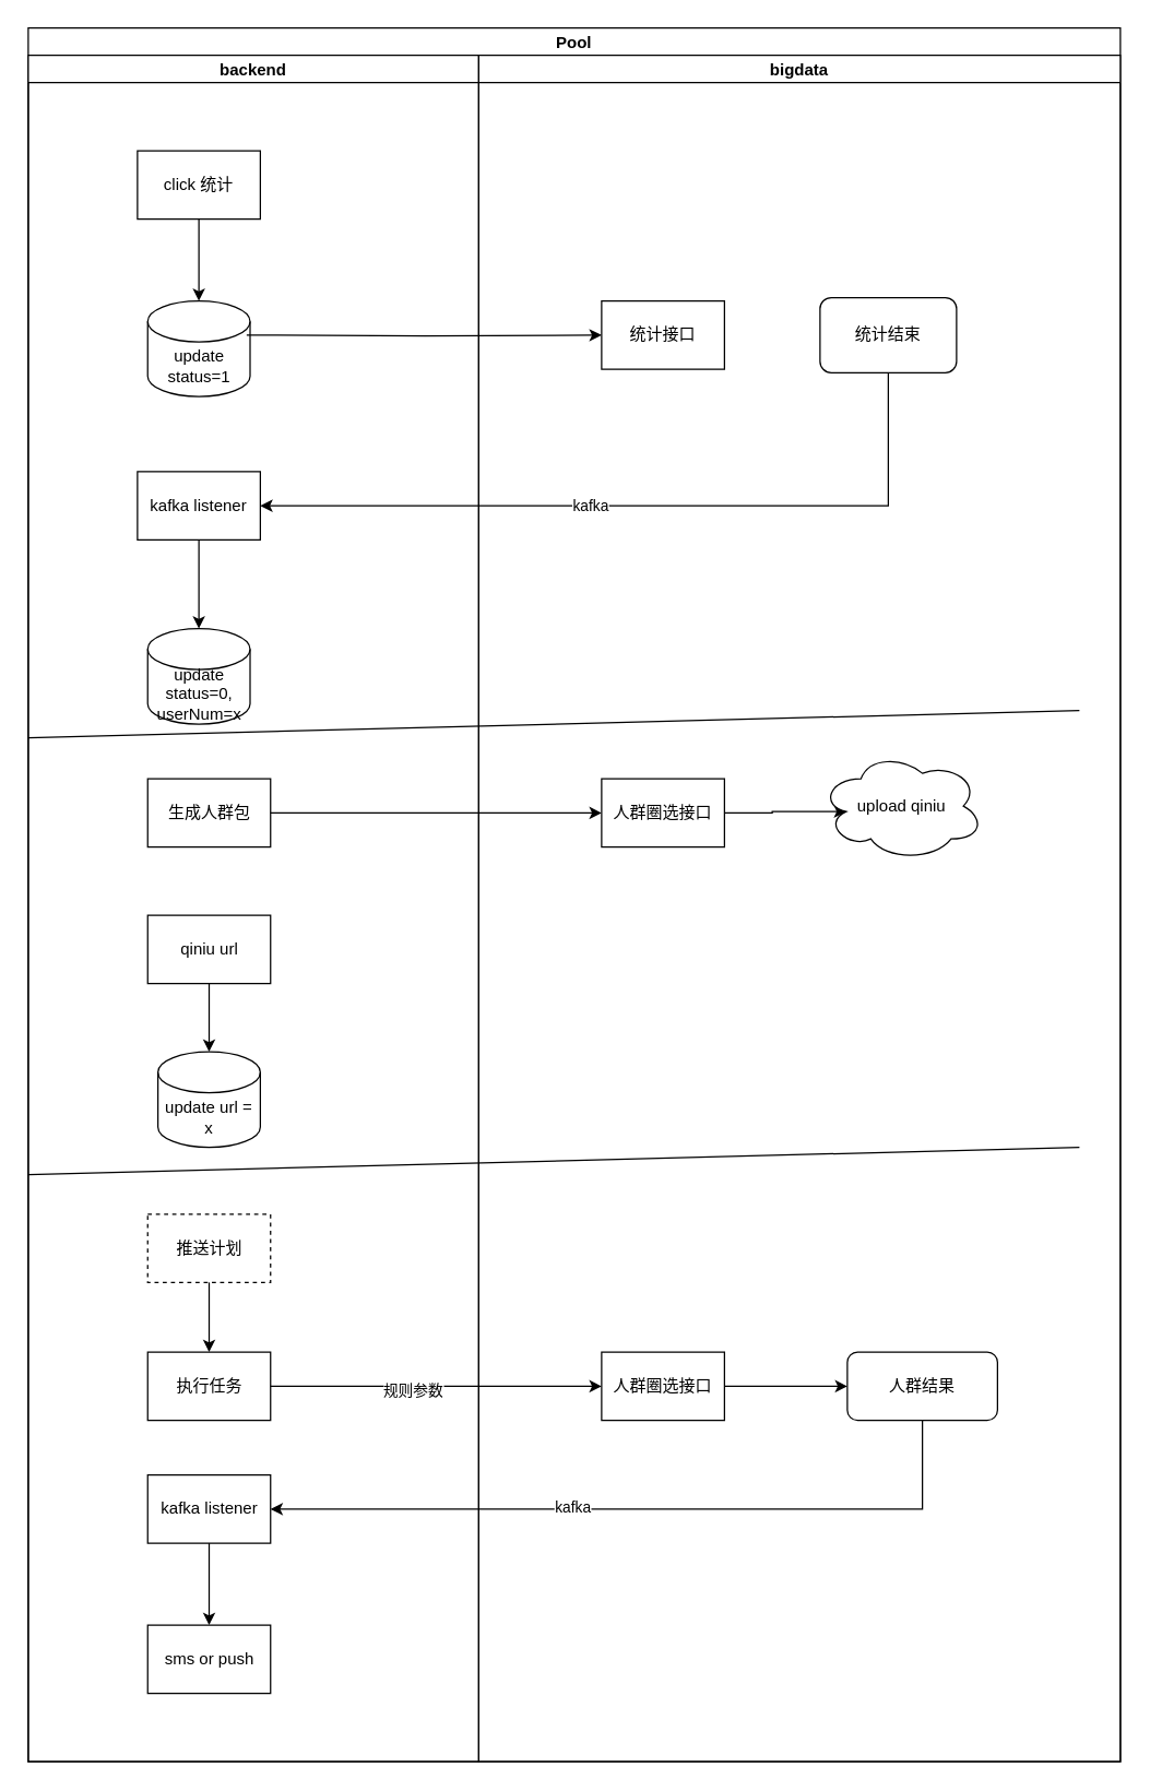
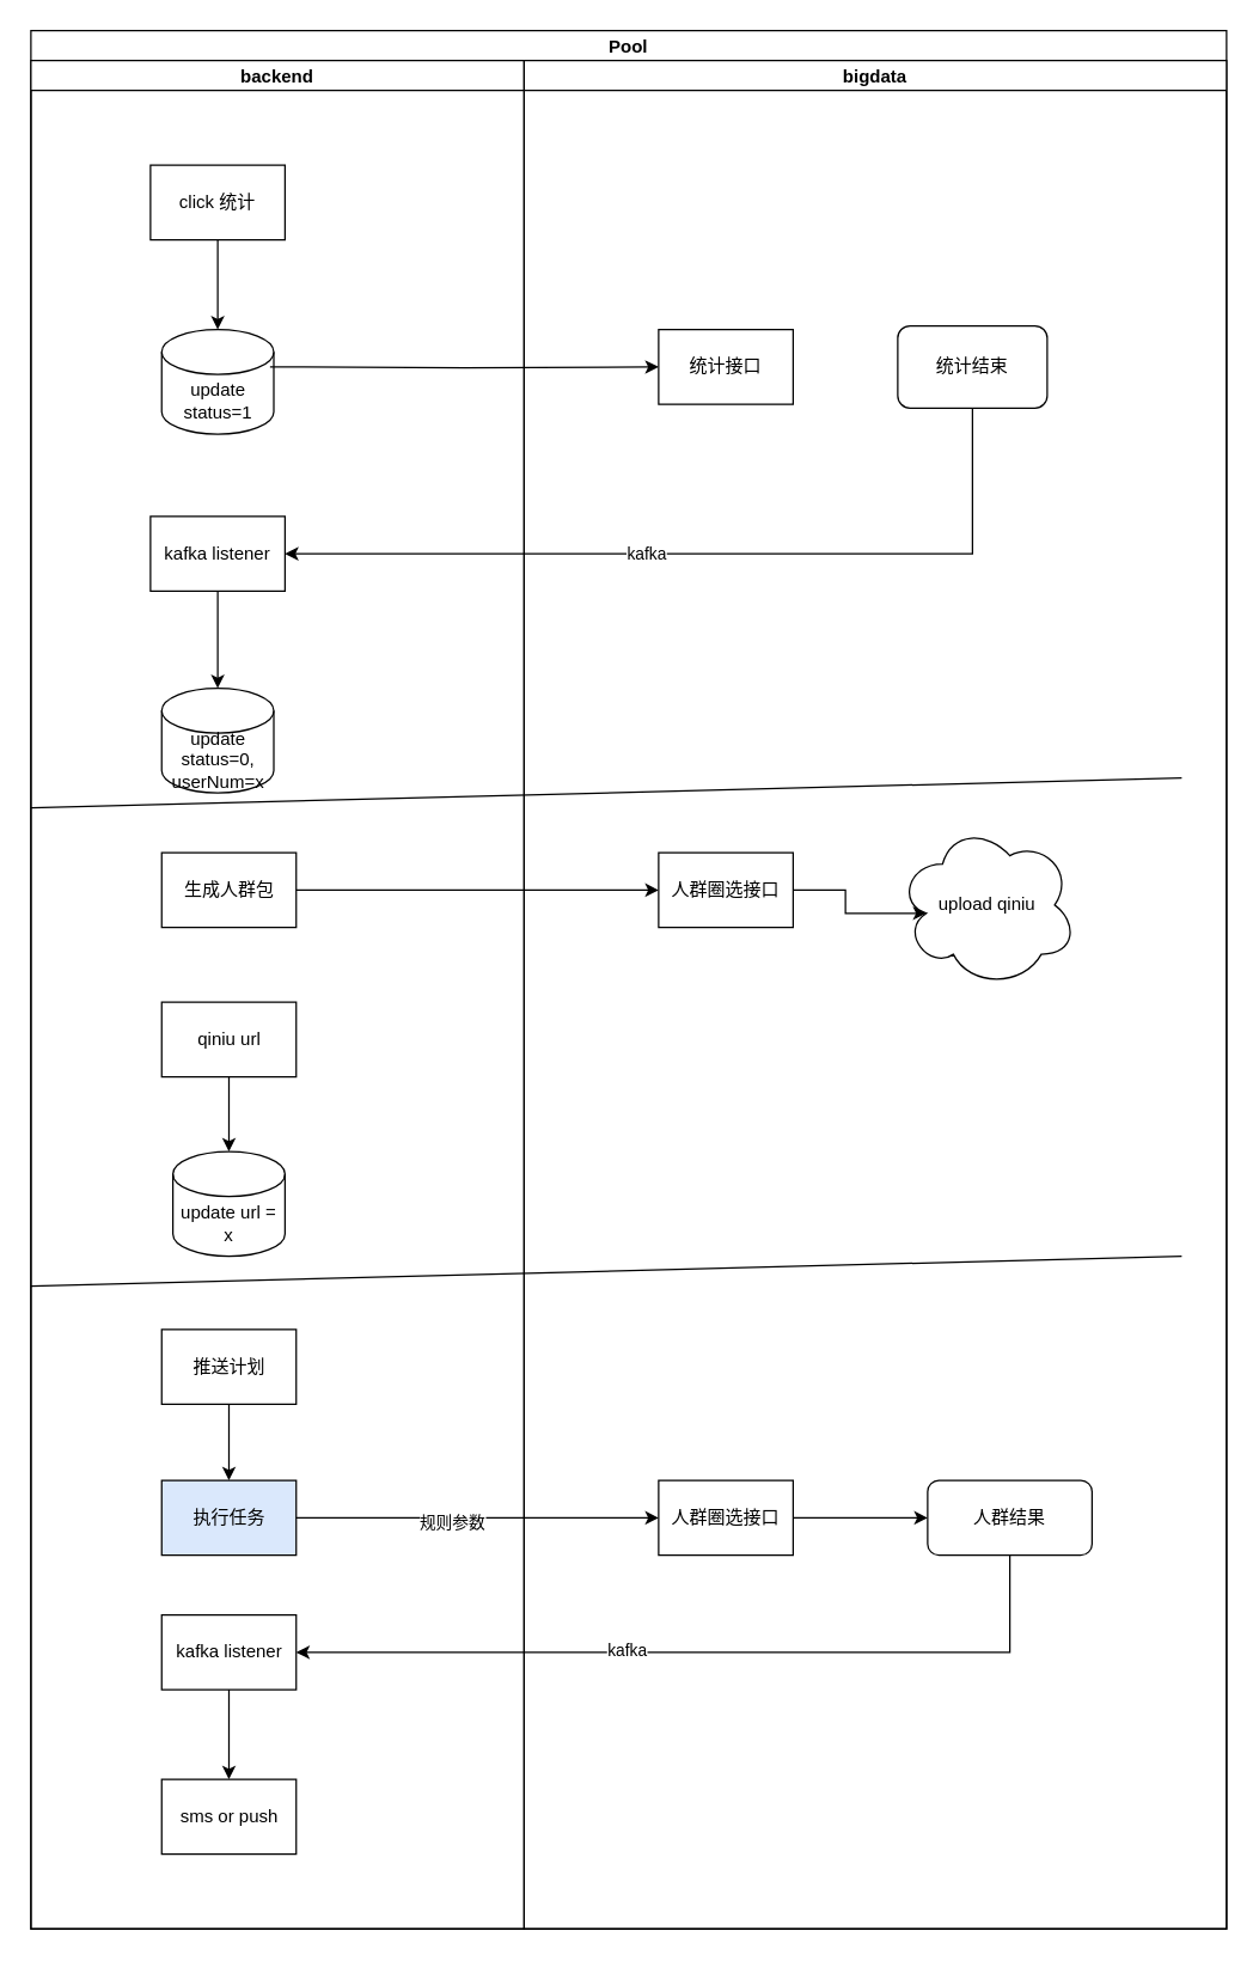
  <mxCell id="0" />
  <mxCell id="1" parent="0" />
  <mxCell id="2" value="Pool" style="swimlane;childLayout=stackLayout;resizeParent=1;resizeParentMax=0;startSize=20;" vertex="1" parent="1"><mxGeometry x="20" y="20" width="800" height="1270" as="geometry" /></mxCell>
  <mxCell id="3" style="edgeStyle=orthogonalEdgeStyle;rounded=0;orthogonalLoop=1;jettySize=auto;html=1;entryX=1;entryY=0.5;entryDx=0;entryDy=0;exitX=0.5;exitY=1;exitDx=0;exitDy=0;" edge="1" parent="2" source="26" target="9"><mxGeometry relative="1" as="geometry" /></mxCell>
  <mxCell id="4" value="kafka" style="edgeLabel;html=1;align=center;verticalAlign=middle;resizable=0;points=[];" vertex="1" connectable="0" parent="3"><mxGeometry x="0.135" y="-1" relative="1" as="geometry"><mxPoint as="offset" /></mxGeometry></mxCell>
  <mxCell id="5" value="backend" style="swimlane;startSize=20;" vertex="1" parent="2"><mxGeometry y="20" width="330" height="1250" as="geometry" /></mxCell>
  <mxCell id="6" style="edgeStyle=orthogonalEdgeStyle;rounded=0;orthogonalLoop=1;jettySize=auto;html=1;entryX=0.5;entryY=0;entryDx=0;entryDy=0;entryPerimeter=0;" edge="1" parent="5" source="7" target="11"><mxGeometry relative="1" as="geometry" /></mxCell>
  <mxCell id="7" value="click 统计" style="rounded=0;whiteSpace=wrap;html=1;" vertex="1" parent="5"><mxGeometry x="80" y="70" width="90" height="50" as="geometry" /></mxCell>
  <mxCell id="8" style="edgeStyle=orthogonalEdgeStyle;rounded=0;orthogonalLoop=1;jettySize=auto;html=1;entryX=0.5;entryY=0;entryDx=0;entryDy=0;entryPerimeter=0;" edge="1" parent="5" source="9" target="10"><mxGeometry relative="1" as="geometry" /></mxCell>
  <mxCell id="9" value="kafka listener" style="rounded=0;whiteSpace=wrap;html=1;" vertex="1" parent="5"><mxGeometry x="80" y="305" width="90" height="50" as="geometry" /></mxCell>
  <mxCell id="10" value="update status=0, userNum=x" style="shape=cylinder3;whiteSpace=wrap;html=1;boundedLbl=1;backgroundOutline=1;size=15;" vertex="1" parent="5"><mxGeometry x="87.5" y="420" width="75" height="70" as="geometry" /></mxCell>
  <mxCell id="11" value="update status=1" style="shape=cylinder3;whiteSpace=wrap;html=1;boundedLbl=1;backgroundOutline=1;size=15;" vertex="1" parent="5"><mxGeometry x="87.5" y="180" width="75" height="70" as="geometry" /></mxCell>
  <mxCell id="12" value="生成人群包" style="rounded=0;whiteSpace=wrap;html=1;" vertex="1" parent="5"><mxGeometry x="87.5" y="530" width="90" height="50" as="geometry" /></mxCell>
  <mxCell id="13" style="edgeStyle=orthogonalEdgeStyle;rounded=0;orthogonalLoop=1;jettySize=auto;html=1;" edge="1" parent="5" source="14" target="15"><mxGeometry relative="1" as="geometry" /></mxCell>
  <mxCell id="14" value="qiniu url" style="rounded=0;whiteSpace=wrap;html=1;" vertex="1" parent="5"><mxGeometry x="87.5" y="630" width="90" height="50" as="geometry" /></mxCell>
  <mxCell id="15" value="update url = x" style="shape=cylinder3;whiteSpace=wrap;html=1;boundedLbl=1;backgroundOutline=1;size=15;" vertex="1" parent="5"><mxGeometry x="95" y="730" width="75" height="70" as="geometry" /></mxCell>
  <mxCell id="16" value="" style="endArrow=none;html=1;rounded=0;" edge="1" parent="5"><mxGeometry width="50" height="50" relative="1" as="geometry"><mxPoint y="500" as="sourcePoint" /><mxPoint x="770" y="480" as="targetPoint" /></mxGeometry></mxCell>
- <mxCell id="17" value="推送计划" style="rounded=0;whiteSpace=wrap;html=1;dashed=1;" vertex="1" parent="5"><mxGeometry x="87.5" y="849" width="90" height="50" as="geometry" /></mxCell>
- <mxCell id="18" value="执行任务" style="rounded=0;whiteSpace=wrap;html=1;" vertex="1" parent="5"><mxGeometry x="87.5" y="950" width="90" height="50" as="geometry" /></mxCell>
+ <mxCell id="17" value="推送计划" style="rounded=0;whiteSpace=wrap;html=1;" vertex="1" parent="5"><mxGeometry x="87.5" y="849" width="90" height="50" as="geometry" /></mxCell>
+ <mxCell id="18" value="执行任务" style="rounded=0;whiteSpace=wrap;html=1;fillColor=#dae8fc;" vertex="1" parent="5"><mxGeometry x="87.5" y="950" width="90" height="50" as="geometry" /></mxCell>
  <mxCell id="19" value="kafka listener" style="rounded=0;whiteSpace=wrap;html=1;" vertex="1" parent="5"><mxGeometry x="87.5" y="1040" width="90" height="50" as="geometry" /></mxCell>
  <mxCell id="20" style="edgeStyle=orthogonalEdgeStyle;rounded=0;orthogonalLoop=1;jettySize=auto;html=1;entryX=0.5;entryY=0;entryDx=0;entryDy=0;" edge="1" parent="5" source="17" target="18"><mxGeometry relative="1" as="geometry"><mxPoint x="132.5" y="940" as="targetPoint" /></mxGeometry></mxCell>
  <mxCell id="21" value="sms or push" style="rounded=0;whiteSpace=wrap;html=1;" vertex="1" parent="5"><mxGeometry x="87.5" y="1150" width="90" height="50" as="geometry" /></mxCell>
  <mxCell id="22" value="" style="edgeStyle=orthogonalEdgeStyle;rounded=0;orthogonalLoop=1;jettySize=auto;html=1;" edge="1" parent="2" target="25"><mxGeometry relative="1" as="geometry"><mxPoint x="160" y="225" as="sourcePoint" /></mxGeometry></mxCell>
  <mxCell id="23" style="edgeStyle=orthogonalEdgeStyle;rounded=0;orthogonalLoop=1;jettySize=auto;html=1;" edge="1" parent="2" source="12" target="28"><mxGeometry relative="1" as="geometry" /></mxCell>
  <mxCell id="24" value="bigdata" style="swimlane;startSize=20;" vertex="1" parent="2"><mxGeometry x="330" y="20" width="470" height="1250" as="geometry" /></mxCell>
  <mxCell id="25" value="统计接口" style="rounded=0;whiteSpace=wrap;html=1;" vertex="1" parent="24"><mxGeometry x="90" y="180" width="90" height="50" as="geometry" /></mxCell>
  <mxCell id="26" value="统计结束" style="rounded=1;whiteSpace=wrap;html=1;" vertex="1" parent="24"><mxGeometry x="250" y="177.5" width="100" height="55" as="geometry" /></mxCell>
  <mxCell id="27" style="edgeStyle=orthogonalEdgeStyle;rounded=0;orthogonalLoop=1;jettySize=auto;html=1;entryX=0.16;entryY=0.55;entryDx=0;entryDy=0;entryPerimeter=0;" edge="1" parent="24" source="28" target="29"><mxGeometry relative="1" as="geometry" /></mxCell>
  <mxCell id="28" value="人群圈选接口" style="rounded=0;whiteSpace=wrap;html=1;" vertex="1" parent="24"><mxGeometry x="90" y="530" width="90" height="50" as="geometry" /></mxCell>
- <mxCell id="29" value="upload qiniu" style="ellipse;shape=cloud;whiteSpace=wrap;html=1;" vertex="1" parent="24"><mxGeometry x="250" y="510" width="120" height="80" as="geometry" /></mxCell>
+ <mxCell id="29" value="upload qiniu" style="ellipse;shape=cloud;whiteSpace=wrap;html=1;" vertex="1" parent="24"><mxGeometry x="250" y="510" width="120" height="110" as="geometry" /></mxCell>
  <mxCell id="30" value="" style="endArrow=none;html=1;rounded=0;" edge="1" parent="24"><mxGeometry width="50" height="50" relative="1" as="geometry"><mxPoint x="-330" y="820" as="sourcePoint" /><mxPoint x="440" y="800" as="targetPoint" /></mxGeometry></mxCell>
  <mxCell id="31" value="人群圈选接口" style="rounded=0;whiteSpace=wrap;html=1;" vertex="1" parent="24"><mxGeometry x="90" y="950" width="90" height="50" as="geometry" /></mxCell>
  <mxCell id="32" value="人群结果" style="rounded=1;whiteSpace=wrap;html=1;" vertex="1" parent="24"><mxGeometry x="270" y="950" width="110" height="50" as="geometry" /></mxCell>
  <mxCell id="33" style="edgeStyle=orthogonalEdgeStyle;rounded=0;orthogonalLoop=1;jettySize=auto;html=1;entryX=0;entryY=0.5;entryDx=0;entryDy=0;" edge="1" parent="24" source="31" target="32"><mxGeometry relative="1" as="geometry"><mxPoint x="270" y="965" as="targetPoint" /></mxGeometry></mxCell>
  <mxCell id="34" style="edgeStyle=orthogonalEdgeStyle;rounded=0;orthogonalLoop=1;jettySize=auto;html=1;entryX=0;entryY=0.5;entryDx=0;entryDy=0;" edge="1" parent="2" source="18" target="31"><mxGeometry relative="1" as="geometry" /></mxCell>
  <mxCell id="35" value="规则参数" style="edgeLabel;html=1;align=center;verticalAlign=middle;resizable=0;points=[];" vertex="1" connectable="0" parent="34"><mxGeometry x="-0.139" y="-2" relative="1" as="geometry"><mxPoint as="offset" /></mxGeometry></mxCell>
  <mxCell id="36" style="edgeStyle=orthogonalEdgeStyle;rounded=0;orthogonalLoop=1;jettySize=auto;html=1;entryX=1;entryY=0.5;entryDx=0;entryDy=0;exitX=0.5;exitY=1;exitDx=0;exitDy=0;" edge="1" parent="2" source="32" target="19"><mxGeometry relative="1" as="geometry" /></mxCell>
  <mxCell id="37" value="kafka" style="edgeLabel;html=1;align=center;verticalAlign=middle;resizable=0;points=[];" vertex="1" connectable="0" parent="36"><mxGeometry x="0.188" y="-2" relative="1" as="geometry"><mxPoint as="offset" /></mxGeometry></mxCell>
  <mxCell id="38" style="edgeStyle=orthogonalEdgeStyle;rounded=0;orthogonalLoop=1;jettySize=auto;html=1;" edge="1" parent="1" source="19"><mxGeometry relative="1" as="geometry"><mxPoint x="152.5" y="1190" as="targetPoint" /></mxGeometry></mxCell>
